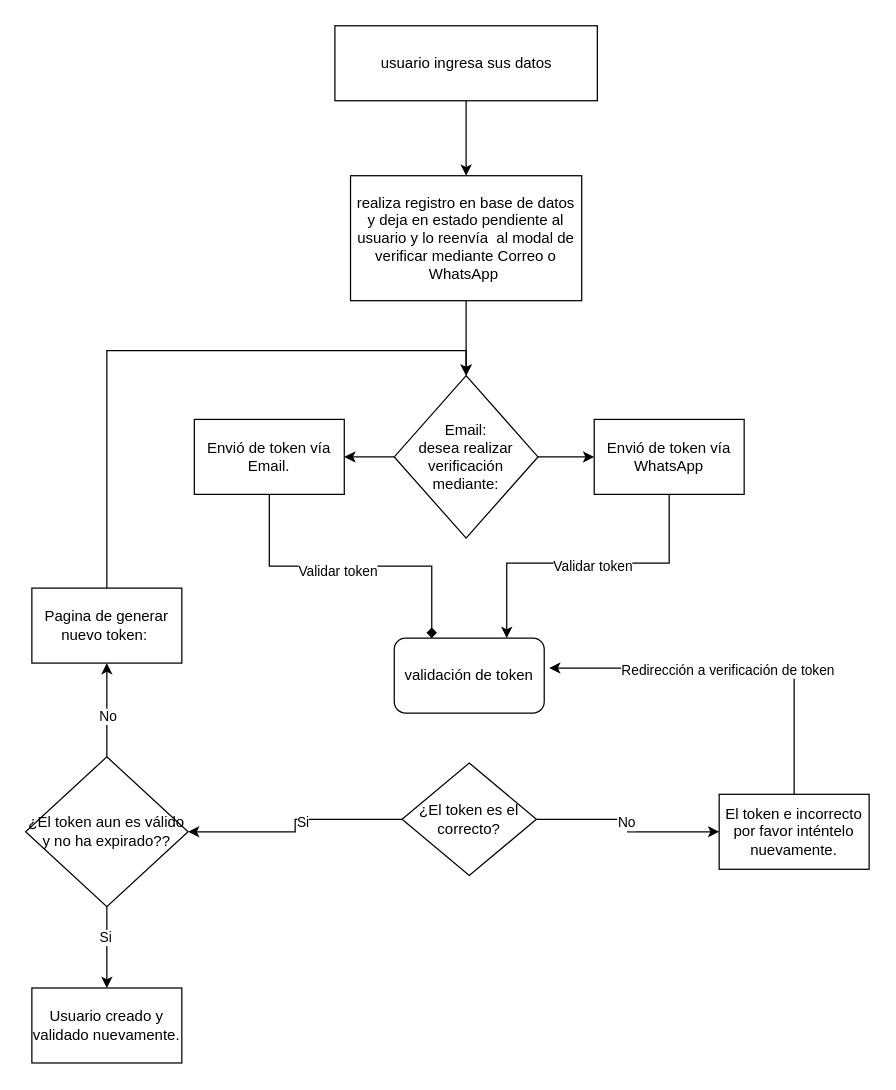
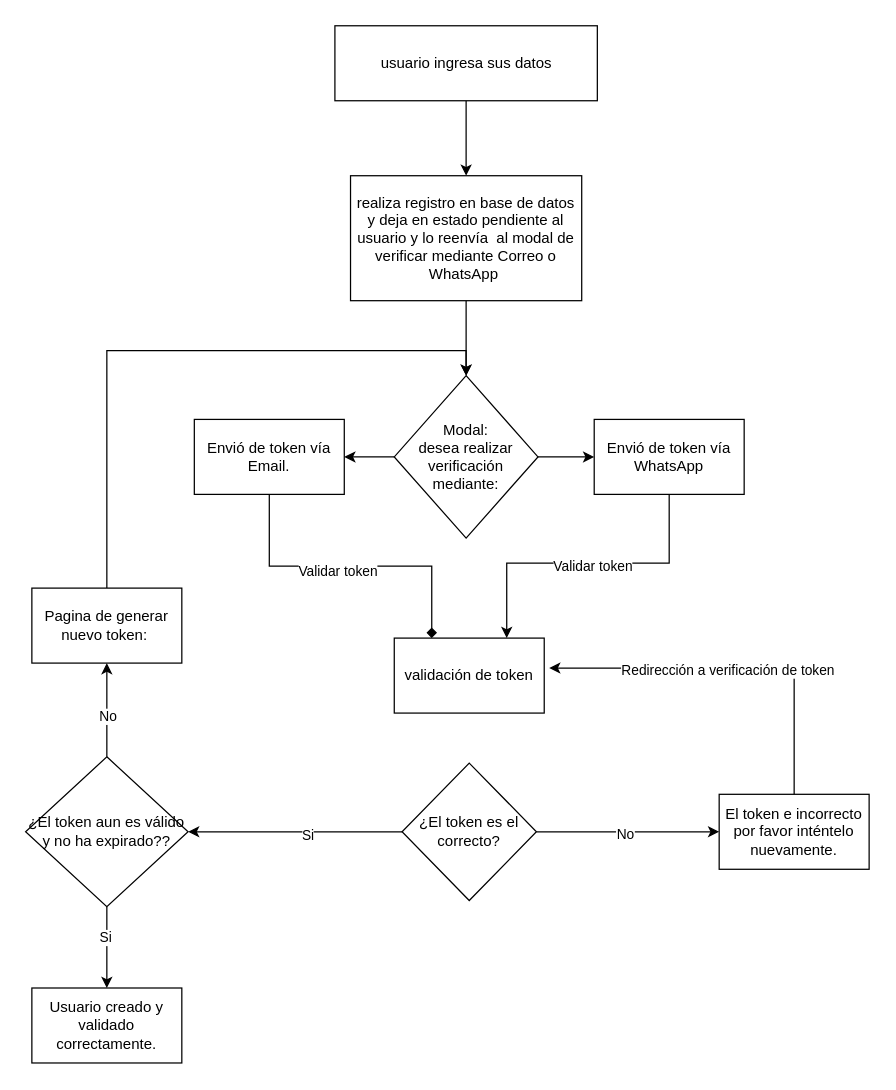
  <mxCell id="0" />
  <mxCell id="1" parent="0" />
  <mxCell id="2" style="edgeStyle=orthogonalEdgeStyle;rounded=0;orthogonalLoop=1;jettySize=auto;html=1;" parent="1" source="3" target="5" edge="1"><mxGeometry relative="1" as="geometry"><mxPoint x="310" y="130" as="targetPoint" /></mxGeometry></mxCell>
  <mxCell id="3" value="usuario ingresa sus datos" style="rounded=0;whiteSpace=wrap;html=1;" parent="1" vertex="1"><mxGeometry x="267.5" y="20" width="210" height="60" as="geometry" /></mxCell>
  <mxCell id="4" value="" style="edgeStyle=orthogonalEdgeStyle;rounded=0;orthogonalLoop=1;jettySize=auto;html=1;" parent="1" source="5" target="8" edge="1"><mxGeometry relative="1" as="geometry" /></mxCell>
  <mxCell id="5" value="realiza registro en base de datos y deja en estado pendiente al usuario y lo reenvía&amp;nbsp; al modal de verificar mediante Correo o WhatsApp&amp;nbsp;" style="rounded=0;whiteSpace=wrap;html=1;" parent="1" vertex="1"><mxGeometry x="280" y="140" width="185" height="100" as="geometry" /></mxCell>
  <mxCell id="6" value="" style="edgeStyle=orthogonalEdgeStyle;rounded=0;orthogonalLoop=1;jettySize=auto;html=1;" parent="1" source="8" target="11" edge="1"><mxGeometry relative="1" as="geometry" /></mxCell>
  <mxCell id="7" value="" style="edgeStyle=orthogonalEdgeStyle;rounded=0;orthogonalLoop=1;jettySize=auto;html=1;" parent="1" source="8" target="14" edge="1"><mxGeometry relative="1" as="geometry" /></mxCell>
- <mxCell id="8" value="Email:&lt;div&gt;desea realizar verificación mediante:&lt;/div&gt;" style="rhombus;whiteSpace=wrap;html=1;rounded=0;" parent="1" vertex="1"><mxGeometry x="315" y="300" width="115" height="130" as="geometry" /></mxCell>
+ <mxCell id="8" value="Modal:&lt;div&gt;desea realizar verificación mediante:&lt;/div&gt;" style="rhombus;whiteSpace=wrap;html=1;rounded=0;" parent="1" vertex="1"><mxGeometry x="315" y="300" width="115" height="130" as="geometry" /></mxCell>
  <mxCell id="9" style="edgeStyle=orthogonalEdgeStyle;rounded=0;orthogonalLoop=1;jettySize=auto;html=1;exitX=0.5;exitY=1;exitDx=0;exitDy=0;entryX=0.75;entryY=0;entryDx=0;entryDy=0;" parent="1" source="11" target="15" edge="1"><mxGeometry relative="1" as="geometry"><mxPoint x="335" y="530" as="targetPoint" /><Array as="points"><mxPoint x="505" y="450" /><mxPoint x="338" y="450" /></Array></mxGeometry></mxCell>
  <mxCell id="10" value="Validar token" style="edgeLabel;html=1;align=center;verticalAlign=middle;resizable=0;points=[];" parent="9" vertex="1" connectable="0"><mxGeometry x="-0.047" y="2" relative="1" as="geometry"><mxPoint as="offset" /></mxGeometry></mxCell>
  <mxCell id="11" value="Envió de token vía WhatsApp" style="whiteSpace=wrap;html=1;rounded=0;" parent="1" vertex="1"><mxGeometry x="475" y="335" width="120" height="60" as="geometry" /></mxCell>
  <mxCell id="12" style="edgeStyle=orthogonalEdgeStyle;rounded=0;orthogonalLoop=1;jettySize=auto;html=1;exitX=0.5;exitY=1;exitDx=0;exitDy=0;entryX=0.25;entryY=0;entryDx=0;entryDy=0;endArrow=diamond;" parent="1" source="14" target="15" edge="1"><mxGeometry relative="1" as="geometry"><mxPoint x="305" y="520" as="targetPoint" /></mxGeometry></mxCell>
  <mxCell id="13" value="Validar token" style="edgeLabel;html=1;align=center;verticalAlign=middle;resizable=0;points=[];" parent="12" vertex="1" connectable="0"><mxGeometry x="-0.082" y="-3" relative="1" as="geometry"><mxPoint y="1" as="offset" /></mxGeometry></mxCell>
  <mxCell id="14" value="Envió de token vía Email." style="whiteSpace=wrap;html=1;rounded=0;" parent="1" vertex="1"><mxGeometry x="155" y="335" width="120" height="60" as="geometry" /></mxCell>
- <mxCell id="15" value="validación de token" style="whiteSpace=wrap;html=1;rounded=1;" parent="1" vertex="1"><mxGeometry x="315" y="510" width="120" height="60" as="geometry" /></mxCell>
+ <mxCell id="15" value="validación de token" style="rounded=0;whiteSpace=wrap;html=1;" parent="1" vertex="1"><mxGeometry x="315" y="510" width="120" height="60" as="geometry" /></mxCell>
  <mxCell id="16" value="" style="edgeStyle=orthogonalEdgeStyle;rounded=0;orthogonalLoop=1;jettySize=auto;html=1;" parent="1" source="20" target="21" edge="1"><mxGeometry relative="1" as="geometry" /></mxCell>
  <mxCell id="17" value="No" style="edgeLabel;html=1;align=center;verticalAlign=middle;resizable=0;points=[];" parent="16" vertex="1" connectable="0"><mxGeometry x="-0.03" y="-1" relative="1" as="geometry"><mxPoint as="offset" /></mxGeometry></mxCell>
  <mxCell id="18" value="" style="edgeStyle=orthogonalEdgeStyle;rounded=0;orthogonalLoop=1;jettySize=auto;html=1;entryX=1;entryY=0.5;entryDx=0;entryDy=0;" parent="1" source="20" target="26" edge="1"><mxGeometry relative="1" as="geometry"><mxPoint x="180" y="665" as="targetPoint" /></mxGeometry></mxCell>
  <mxCell id="19" value="Si" style="edgeLabel;html=1;align=center;verticalAlign=middle;resizable=0;points=[];" parent="18" vertex="1" connectable="0"><mxGeometry x="-0.112" y="2" relative="1" as="geometry"><mxPoint as="offset" /></mxGeometry></mxCell>
- <mxCell id="20" value="¿El token es el correcto?" style="rhombus;whiteSpace=wrap;html=1;rounded=0;" parent="1" vertex="1"><mxGeometry x="321.25" y="610" width="107.5" height="90" as="geometry" /></mxCell>
+ <mxCell id="20" value="¿El token es el correcto?" style="rhombus;whiteSpace=wrap;html=1;rounded=0;" parent="1" vertex="1"><mxGeometry x="321.25" y="610" width="107.5" height="110" as="geometry" /></mxCell>
  <mxCell id="21" value="El token e incorrecto por favor inténtelo nuevamente." style="whiteSpace=wrap;html=1;rounded=0;" parent="1" vertex="1"><mxGeometry x="575" y="635" width="120" height="60" as="geometry" /></mxCell>
  <mxCell id="22" value="" style="edgeStyle=orthogonalEdgeStyle;rounded=0;orthogonalLoop=1;jettySize=auto;html=1;" parent="1" source="26" target="28" edge="1"><mxGeometry relative="1" as="geometry" /></mxCell>
  <mxCell id="23" value="No" style="edgeLabel;html=1;align=center;verticalAlign=middle;resizable=0;points=[];" parent="22" vertex="1" connectable="0"><mxGeometry x="-0.12" relative="1" as="geometry"><mxPoint as="offset" /></mxGeometry></mxCell>
  <mxCell id="24" value="" style="edgeStyle=orthogonalEdgeStyle;rounded=0;orthogonalLoop=1;jettySize=auto;html=1;" parent="1" source="26" target="29" edge="1"><mxGeometry relative="1" as="geometry" /></mxCell>
  <mxCell id="25" value="Si" style="edgeLabel;html=1;align=center;verticalAlign=middle;resizable=0;points=[];" parent="24" vertex="1" connectable="0"><mxGeometry x="-0.255" y="-2" relative="1" as="geometry"><mxPoint as="offset" /></mxGeometry></mxCell>
  <mxCell id="26" value="¿El token aun es válido y no ha expirado??" style="rhombus;whiteSpace=wrap;html=1;" parent="1" vertex="1"><mxGeometry x="20" y="605" width="130" height="120" as="geometry" /></mxCell>
  <mxCell id="27" style="edgeStyle=orthogonalEdgeStyle;rounded=0;orthogonalLoop=1;jettySize=auto;html=1;exitX=0.5;exitY=0;exitDx=0;exitDy=0;entryX=0.5;entryY=0;entryDx=0;entryDy=0;" parent="1" source="28" target="8" edge="1"><mxGeometry relative="1" as="geometry" /></mxCell>
  <mxCell id="28" value="Pagina de generar nuevo token:&lt;span style=&quot;background-color: transparent; color: light-dark(rgb(0, 0, 0), rgb(255, 255, 255));&quot;&gt;&amp;nbsp;&lt;/span&gt;" style="whiteSpace=wrap;html=1;" parent="1" vertex="1"><mxGeometry x="25" y="470" width="120" height="60" as="geometry" /></mxCell>
- <mxCell id="29" value="Usuario creado y validado nuevamente." style="whiteSpace=wrap;html=1;" parent="1" vertex="1"><mxGeometry x="25" y="790" width="120" height="60" as="geometry" /></mxCell>
+ <mxCell id="29" value="Usuario creado y validado correctamente." style="whiteSpace=wrap;html=1;" parent="1" vertex="1"><mxGeometry x="25" y="790" width="120" height="60" as="geometry" /></mxCell>
  <mxCell id="30" style="edgeStyle=orthogonalEdgeStyle;rounded=0;orthogonalLoop=1;jettySize=auto;html=1;entryX=1.033;entryY=0.4;entryDx=0;entryDy=0;entryPerimeter=0;" parent="1" source="21" target="15" edge="1"><mxGeometry relative="1" as="geometry"><Array as="points"><mxPoint x="635" y="534" /></Array></mxGeometry></mxCell>
  <mxCell id="31" value="Redirección a verificación de token" style="edgeLabel;html=1;align=center;verticalAlign=middle;resizable=0;points=[];" parent="30" vertex="1" connectable="0"><mxGeometry x="0.044" y="1" relative="1" as="geometry"><mxPoint as="offset" /></mxGeometry></mxCell>
